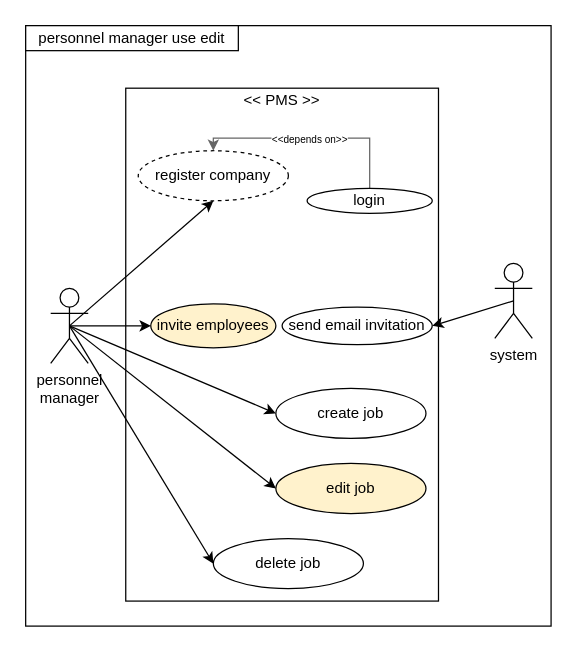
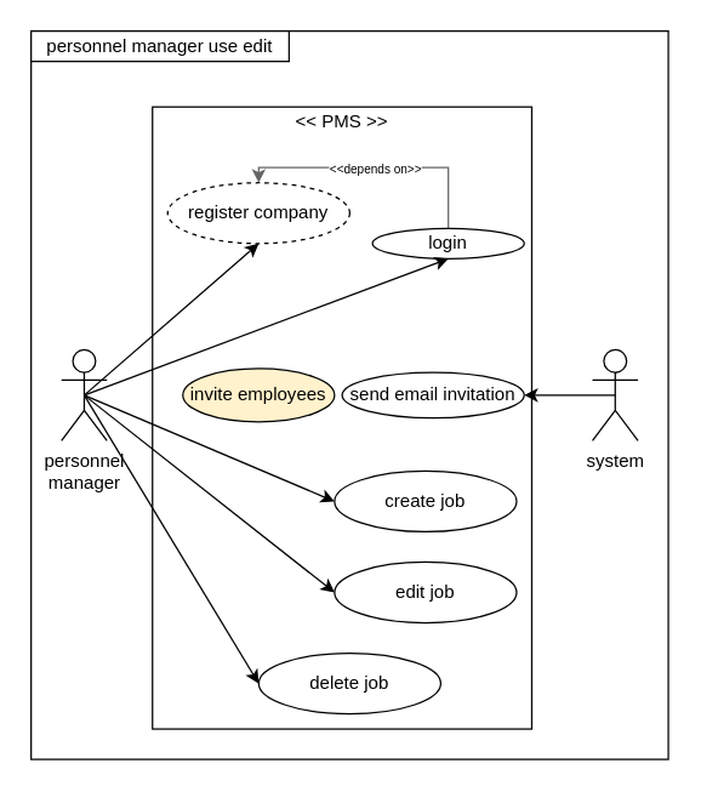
  <mxCell id="0" />
  <mxCell id="1" parent="0" />
  <mxCell id="2" value="" style="rounded=0;whiteSpace=wrap;html=1;" vertex="1" parent="1"><mxGeometry x="20" y="20" width="420" height="480" as="geometry" /></mxCell>
  <mxCell id="3" value="personnel manager use edit" style="rounded=0;whiteSpace=wrap;html=1;" vertex="1" parent="1"><mxGeometry x="20" y="20" width="170" height="20" as="geometry" /></mxCell>
  <mxCell id="4" value="personnel&lt;br&gt;manager" style="shape=umlActor;verticalLabelPosition=bottom;verticalAlign=top;html=1;" vertex="1" parent="1"><mxGeometry x="40" y="230" width="30" height="60" as="geometry" /></mxCell>
  <mxCell id="5" value="" style="rounded=0;whiteSpace=wrap;html=1;" vertex="1" parent="1"><mxGeometry x="100" y="70" width="250" height="410" as="geometry" /></mxCell>
  <mxCell id="6" value="&amp;lt;&amp;lt; PMS &amp;gt;&amp;gt;" style="rounded=0;whiteSpace=wrap;html=1;opacity=0;" vertex="1" parent="1"><mxGeometry x="100" y="70" width="250" height="20" as="geometry" /></mxCell>
  <mxCell id="7" value="register company" style="ellipse;whiteSpace=wrap;html=1;strokeColor=#000000;strokeWidth=1;dashed=1;" vertex="1" parent="1"><mxGeometry x="110" y="120" width="120" height="40" as="geometry" /></mxCell>
  <mxCell id="8" value="&lt;font style=&quot;font-size: 8px&quot;&gt;&amp;lt;&amp;lt;depends on&amp;gt;&amp;gt;&lt;/font&gt;" style="edgeStyle=elbowEdgeStyle;rounded=0;orthogonalLoop=1;jettySize=auto;html=1;exitX=0.5;exitY=0;exitDx=0;exitDy=0;entryX=0.5;entryY=0;entryDx=0;entryDy=0;fillColor=#f5f5f5;strokeColor=#666666;" edge="1" parent="1" source="9" target="7"><mxGeometry relative="1" as="geometry"><Array as="points"><mxPoint x="310" y="110" /></Array></mxGeometry></mxCell>
  <mxCell id="9" value="login" style="ellipse;whiteSpace=wrap;html=1;strokeColor=#000000;strokeWidth=1;" vertex="1" parent="1"><mxGeometry x="245" y="150" width="100" height="20" as="geometry" /></mxCell>
  <mxCell id="10" style="rounded=0;orthogonalLoop=1;jettySize=auto;html=1;exitX=0.5;exitY=0.5;exitDx=0;exitDy=0;exitPerimeter=0;entryX=0.5;entryY=1;entryDx=0;entryDy=0;" edge="1" parent="1" source="4" target="7"><mxGeometry relative="1" as="geometry" /></mxCell>
+ <mxCell id="11" style="edgeStyle=none;rounded=0;orthogonalLoop=1;jettySize=auto;html=1;exitX=0.5;exitY=0.5;exitDx=0;exitDy=0;exitPerimeter=0;entryX=0.5;entryY=1;entryDx=0;entryDy=0;" edge="1" parent="1" source="4" target="9"><mxGeometry relative="1" as="geometry" /></mxCell>
  <mxCell id="12" value="invite employees" style="ellipse;whiteSpace=wrap;html=1;strokeColor=#000000;strokeWidth=1;fillColor=#fff2cc;" vertex="1" parent="1"><mxGeometry x="120" y="242.5" width="100" height="35" as="geometry" /></mxCell>
  <mxCell id="13" value="create job" style="ellipse;whiteSpace=wrap;html=1;strokeColor=#000000;strokeWidth=1;" vertex="1" parent="1"><mxGeometry x="220" y="310" width="120" height="40" as="geometry" /></mxCell>
- <mxCell id="14" value="edit job" style="ellipse;whiteSpace=wrap;html=1;strokeColor=#000000;strokeWidth=1;fillColor=#fff2cc;" vertex="1" parent="1"><mxGeometry x="220" y="370" width="120" height="40" as="geometry" /></mxCell>
+ <mxCell id="14" value="edit job" style="ellipse;whiteSpace=wrap;html=1;strokeColor=#000000;strokeWidth=1;" vertex="1" parent="1"><mxGeometry x="220" y="370" width="120" height="40" as="geometry" /></mxCell>
  <mxCell id="15" value="delete job" style="ellipse;whiteSpace=wrap;html=1;strokeColor=#000000;strokeWidth=1;" vertex="1" parent="1"><mxGeometry x="170" y="430" width="120" height="40" as="geometry" /></mxCell>
- <mxCell id="16" style="rounded=0;orthogonalLoop=1;jettySize=auto;html=1;exitX=0.5;exitY=0.5;exitDx=0;exitDy=0;exitPerimeter=0;entryX=0;entryY=0.5;entryDx=0;entryDy=0;" edge="1" parent="1" source="4" target="12"><mxGeometry relative="1" as="geometry" /></mxCell>
  <mxCell id="17" style="edgeStyle=none;rounded=0;orthogonalLoop=1;jettySize=auto;html=1;exitX=0.5;exitY=0.5;exitDx=0;exitDy=0;exitPerimeter=0;entryX=0;entryY=0.5;entryDx=0;entryDy=0;" edge="1" parent="1" source="4" target="13"><mxGeometry relative="1" as="geometry" /></mxCell>
  <mxCell id="18" style="edgeStyle=none;rounded=0;orthogonalLoop=1;jettySize=auto;html=1;exitX=0.5;exitY=0.5;exitDx=0;exitDy=0;exitPerimeter=0;entryX=0;entryY=0.5;entryDx=0;entryDy=0;" edge="1" parent="1" source="4" target="14"><mxGeometry relative="1" as="geometry" /></mxCell>
  <mxCell id="19" style="edgeStyle=none;rounded=0;orthogonalLoop=1;jettySize=auto;html=1;exitX=0.5;exitY=0.5;exitDx=0;exitDy=0;exitPerimeter=0;entryX=0;entryY=0.5;entryDx=0;entryDy=0;" edge="1" parent="1" source="4" target="15"><mxGeometry relative="1" as="geometry" /></mxCell>
  <mxCell id="20" style="edgeStyle=none;rounded=0;orthogonalLoop=1;jettySize=auto;html=1;exitX=0.5;exitY=0.5;exitDx=0;exitDy=0;exitPerimeter=0;entryX=1;entryY=0.5;entryDx=0;entryDy=0;" edge="1" parent="1" source="21" target="22"><mxGeometry relative="1" as="geometry" /></mxCell>
- <mxCell id="21" value="system" style="shape=umlActor;verticalLabelPosition=bottom;verticalAlign=top;html=1;strokeColor=#000000;strokeWidth=1;" vertex="1" parent="1"><mxGeometry x="395" y="210" width="30" height="60" as="geometry" /></mxCell>
+ <mxCell id="21" value="system" style="shape=umlActor;verticalLabelPosition=bottom;verticalAlign=top;html=1;strokeColor=#000000;strokeWidth=1;" vertex="1" parent="1"><mxGeometry x="390" y="230" width="30" height="60" as="geometry" /></mxCell>
  <mxCell id="22" value="send email invitation" style="ellipse;whiteSpace=wrap;html=1;strokeColor=#000000;strokeWidth=1;" vertex="1" parent="1"><mxGeometry x="225" y="245" width="120" height="30" as="geometry" /></mxCell>
